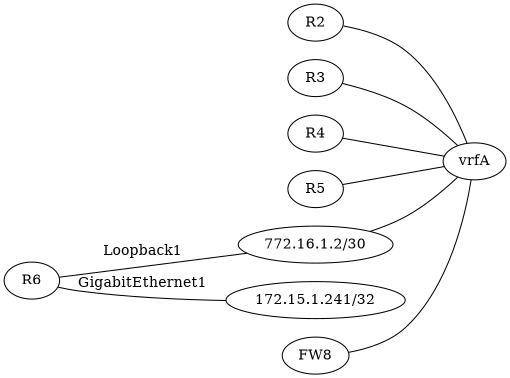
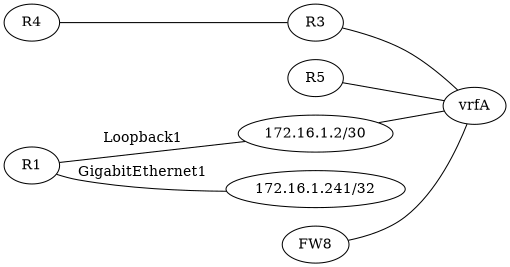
  graph {
    rankdir=LR
-   R2
    vrfA
    R3
    R4
    R5
-   R1 [label=R6]
-   "172.16.1.2/30" [label="772.16.1.2/30"]
-   "172.16.1.241/32" [label="172.15.1.241/32"]
+   R1
+   "172.16.1.2/30"
+   "172.16.1.241/32"
    n9 [label=FW8]
-   R2 -- vrfA
    R3 -- vrfA
-   R4 -- vrfA
+   R4 -- R3
    R5 -- vrfA
    R1 -- "172.16.1.2/30" [label=Loopback1]
    R1 -- "172.16.1.241/32" [label=GigabitEthernet1]
    "172.16.1.2/30" -- vrfA
    n9 -- vrfA
  }
